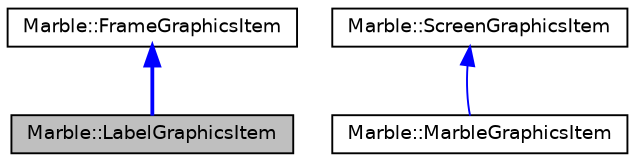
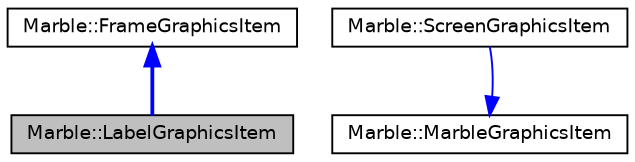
  digraph {
    fontname="DejaVu Sans"
    node [color=black fillcolor=white fontname="DejaVu Sans" fontsize=10 shape=record style=filled]
    edge [color=blue dir=back fontname="DejaVu Sans" fontsize=10 labelfontname=Helvetica labelfontsize=10]
    n1 [fillcolor=grey75 fontcolor=black height=0.2 label="Marble::LabelGraphicsItem" width=0.4]
    n2 [height=0.2 label="Marble::FrameGraphicsItem" width=0.4]
    n3 [height=0.2 label="Marble::ScreenGraphicsItem" width=0.4]
    n4 [height=0.2 label="Marble::MarbleGraphicsItem" width=0.4]
    n2 -> n1 [style=bold]
-   n3 -> n4 [style=solid]
+   n4 -> n3 [style=solid]
  }
